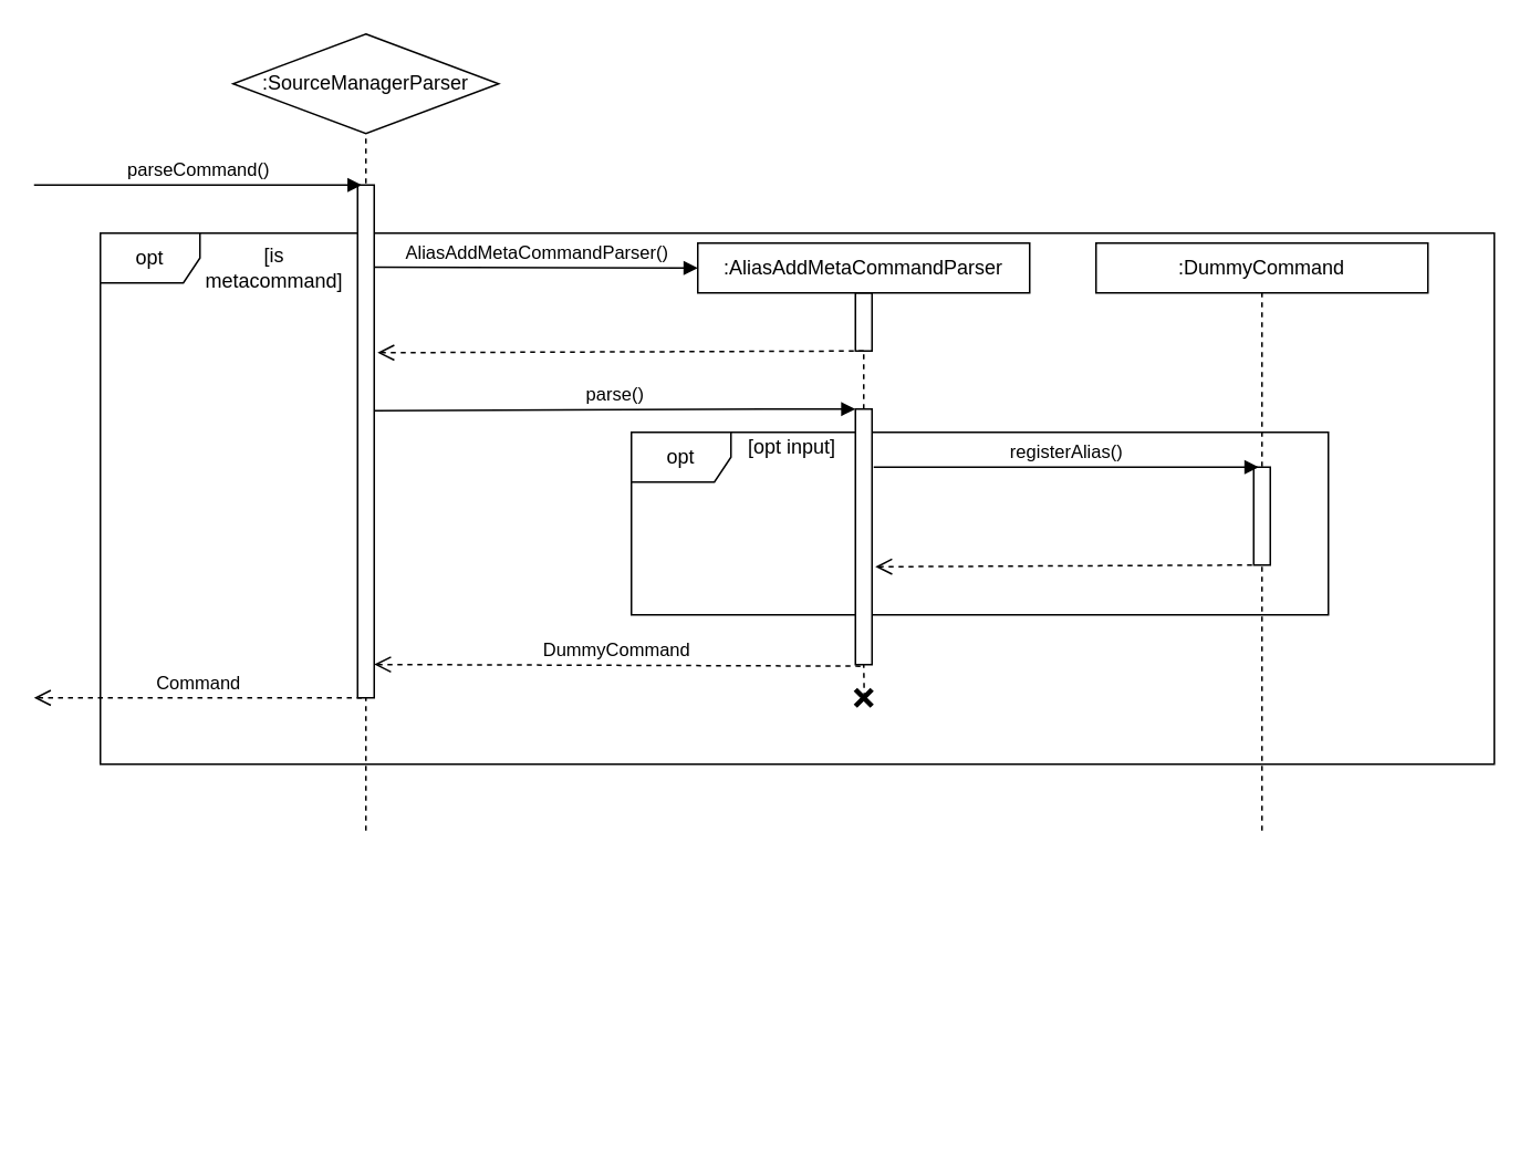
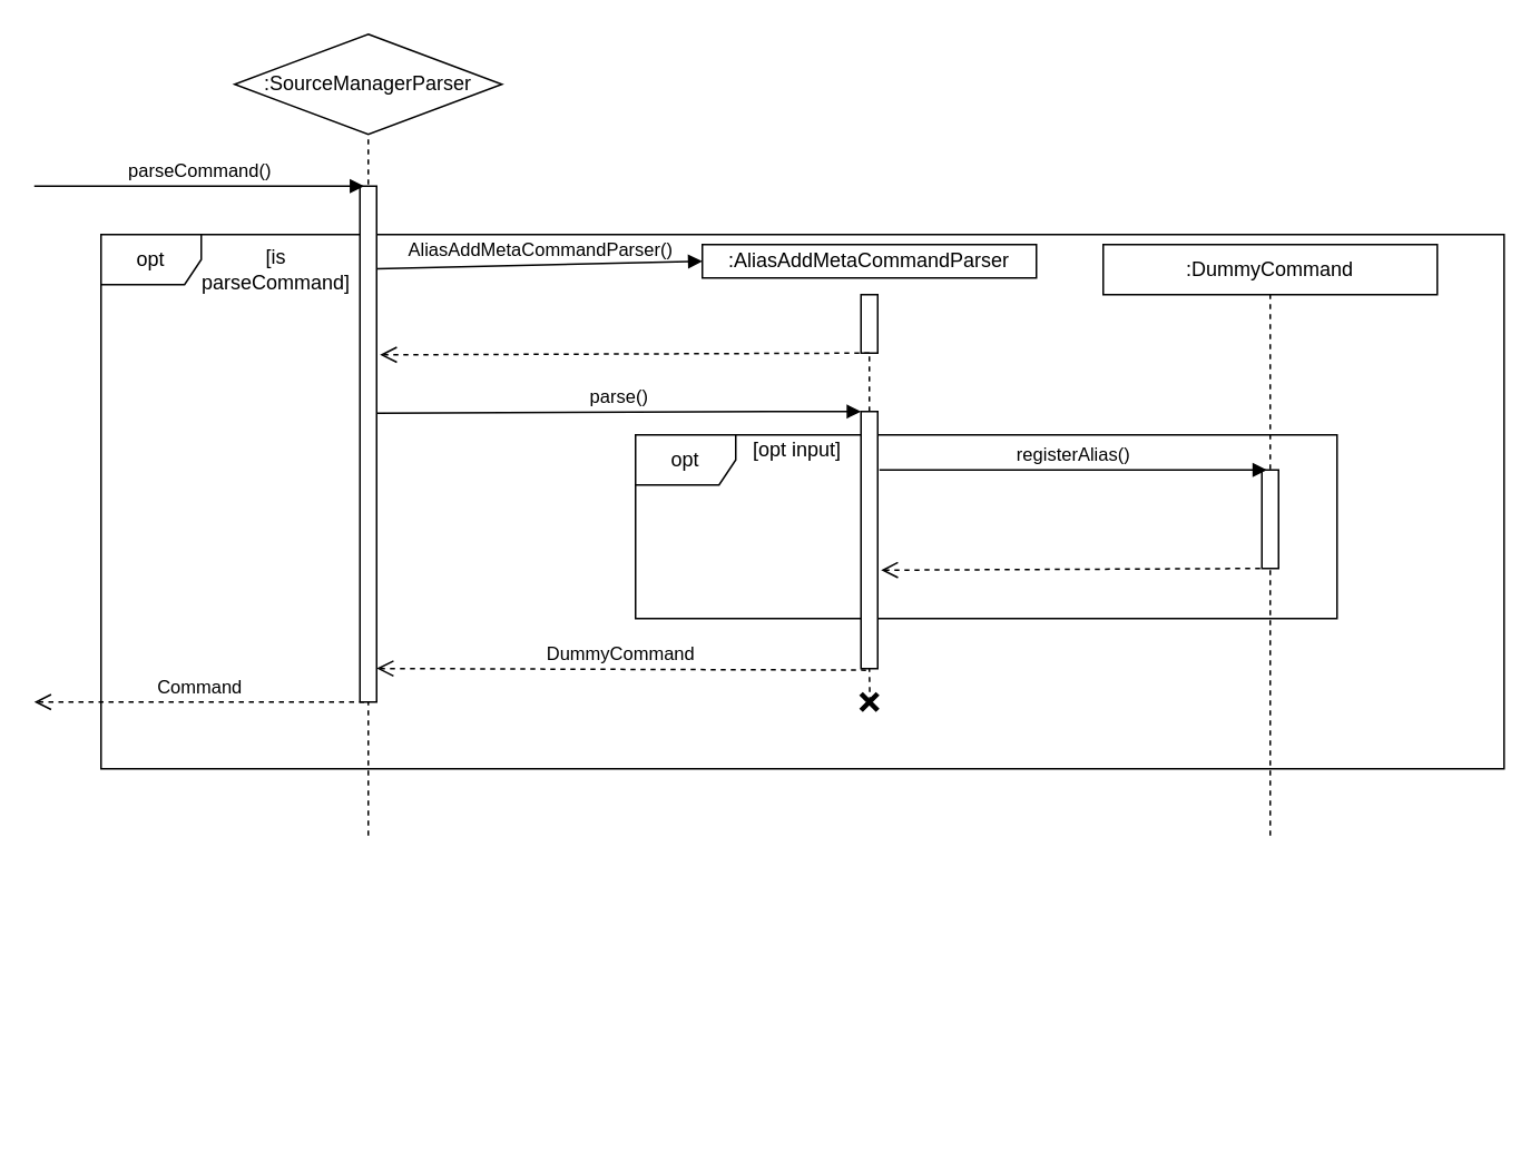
  <mxCell id="0" />
  <mxCell id="1" parent="0" />
  <mxCell id="2" value="opt" style="shape=umlFrame;whiteSpace=wrap;html=1;" vertex="1" parent="1"><mxGeometry x="60" y="140" width="840" height="320" as="geometry" /></mxCell>
  <mxCell id="3" value="" style="group;container=1;" vertex="1" connectable="0" parent="1"><mxGeometry x="140" y="20" width="760" height="660" as="geometry" /></mxCell>
  <mxCell id="4" value="" style="group" vertex="1" connectable="0" parent="3"><mxGeometry x="-80" y="120" width="840" height="540" as="geometry" /></mxCell>
  <mxCell id="5" value="" style="group" vertex="1" connectable="0" parent="4"><mxGeometry x="320" y="120" width="420" height="110" as="geometry" /></mxCell>
  <mxCell id="6" value="opt" style="shape=umlFrame;whiteSpace=wrap;html=1;" vertex="1" parent="5"><mxGeometry width="420.0" height="110" as="geometry" /></mxCell>
  <mxCell id="7" value="[opt input]" style="text;html=1;strokeColor=none;fillColor=none;align=center;verticalAlign=middle;whiteSpace=wrap;rounded=0;" vertex="1" parent="5"><mxGeometry x="62" y="0.786" width="70" height="17.286" as="geometry" /></mxCell>
- <mxCell id="8" value="[is metacommand]" style="text;html=1;strokeColor=none;fillColor=none;align=center;verticalAlign=middle;whiteSpace=wrap;rounded=0;" vertex="1" parent="4"><mxGeometry x="60" y="1" width="90" height="40" as="geometry" /></mxCell>
+ <mxCell id="8" value="[is parseCommand]" style="text;html=1;strokeColor=none;fillColor=none;align=center;verticalAlign=middle;whiteSpace=wrap;rounded=0;" vertex="1" parent="4"><mxGeometry x="60" y="1" width="90" height="40" as="geometry" /></mxCell>
  <mxCell id="9" value="" style="rounded=0;whiteSpace=wrap;html=1;" vertex="1" parent="4"><mxGeometry x="455" y="36" width="10" height="35" as="geometry" /></mxCell>
  <mxCell id="10" value="" style="html=1;points=[];perimeter=orthogonalPerimeter;" vertex="1" parent="4"><mxGeometry x="455" y="106" width="10" height="154" as="geometry" /></mxCell>
  <mxCell id="11" value="" style="endArrow=none;dashed=1;html=1;entryX=0.5;entryY=1;entryDx=0;entryDy=0;" edge="1" parent="4" source="10" target="9"><mxGeometry width="50" height="50" relative="1" as="geometry"><mxPoint x="399" y="351" as="sourcePoint" /><mxPoint x="399" y="71" as="targetPoint" /></mxGeometry></mxCell>
  <mxCell id="12" value="&lt;div&gt;:DummyCommand&lt;/div&gt;" style="rounded=0;whiteSpace=wrap;html=1;" vertex="1" parent="4"><mxGeometry x="600" y="6" width="200" height="30" as="geometry" /></mxCell>
  <mxCell id="13" value="" style="endArrow=none;dashed=1;html=1;entryX=0.5;entryY=1;entryDx=0;entryDy=0;exitX=0.5;exitY=-0.007;exitDx=0;exitDy=0;exitPerimeter=0;" edge="1" parent="4" source="14" target="12"><mxGeometry width="50" height="50" relative="1" as="geometry"><mxPoint x="700" y="90" as="sourcePoint" /><mxPoint x="660" y="380" as="targetPoint" /></mxGeometry></mxCell>
  <mxCell id="14" value="" style="html=1;points=[];perimeter=orthogonalPerimeter;" vertex="1" parent="4"><mxGeometry x="695" y="141" width="10" height="59" as="geometry" /></mxCell>
  <mxCell id="15" value="registerAlias()" style="html=1;verticalAlign=bottom;endArrow=block;entryX=0.3;entryY=0;entryDx=0;entryDy=0;entryPerimeter=0;" edge="1" parent="4" target="14"><mxGeometry width="80" relative="1" as="geometry"><mxPoint x="466" y="141" as="sourcePoint" /><mxPoint x="690" y="140" as="targetPoint" /></mxGeometry></mxCell>
  <mxCell id="16" value="" style="html=1;verticalAlign=bottom;endArrow=open;dashed=1;endSize=8;exitX=-0.1;exitY=1;exitDx=0;exitDy=0;entryX=1.2;entryY=0.617;entryDx=0;entryDy=0;entryPerimeter=0;exitPerimeter=0;" edge="1" parent="4" source="14" target="10"><mxGeometry relative="1" as="geometry"><mxPoint x="409" y="180.5" as="sourcePoint" /><mxPoint x="175" y="180.5" as="targetPoint" /></mxGeometry></mxCell>
  <mxCell id="17" value="" style="endArrow=none;dashed=1;html=1;entryX=0.5;entryY=1;entryDx=0;entryDy=0;entryPerimeter=0;" edge="1" parent="4" target="14"><mxGeometry width="50" height="50" relative="1" as="geometry"><mxPoint x="700" y="360" as="sourcePoint" /><mxPoint x="690" y="370" as="targetPoint" /></mxGeometry></mxCell>
  <mxCell id="18" value="" style="endArrow=none;dashed=1;html=1;entryX=0.5;entryY=1;entryDx=0;entryDy=0;" edge="1" parent="4" target="22"><mxGeometry width="50" height="50" relative="1" as="geometry"><mxPoint x="160" y="360" as="sourcePoint" /><mxPoint x="140" y="400" as="targetPoint" /></mxGeometry></mxCell>
  <mxCell id="19" value="" style="shape=umlDestroy;whiteSpace=wrap;html=1;strokeWidth=3;" vertex="1" parent="4"><mxGeometry x="455" y="275" width="10" height="10" as="geometry" /></mxCell>
  <mxCell id="20" value=":SourceManagerParser" style="rhombus;whiteSpace=wrap;html=1;" vertex="1" parent="3"><mxGeometry width="160" height="60" as="geometry" /></mxCell>
  <mxCell id="21" value="" style="endArrow=none;dashed=1;html=1;entryX=0.5;entryY=1;entryDx=0;entryDy=0;" edge="1" parent="3" target="20"><mxGeometry width="50" height="50" relative="1" as="geometry"><mxPoint x="80" y="90" as="sourcePoint" /><mxPoint x="50" y="80" as="targetPoint" /></mxGeometry></mxCell>
  <mxCell id="22" value="" style="rounded=0;whiteSpace=wrap;html=1;" vertex="1" parent="3"><mxGeometry x="75" y="91" width="10" height="309" as="geometry" /></mxCell>
  <mxCell id="23" value="" style="html=1;verticalAlign=bottom;endArrow=open;dashed=1;endSize=8;exitX=0.5;exitY=1;exitDx=0;exitDy=0;entryX=1.2;entryY=0.327;entryDx=0;entryDy=0;entryPerimeter=0;" edge="1" parent="3" source="9" target="22"><mxGeometry relative="1" as="geometry"><mxPoint x="320" y="231" as="sourcePoint" /><mxPoint x="240" y="50" as="targetPoint" /></mxGeometry></mxCell>
- <mxCell id="24" value=":AliasAddMetaCommandParser" style="rounded=0;whiteSpace=wrap;html=1;" vertex="1" parent="3"><mxGeometry x="280" y="126" width="200" height="30" as="geometry" /></mxCell>
+ <mxCell id="24" value=":AliasAddMetaCommandParser" style="rounded=0;whiteSpace=wrap;html=1;" vertex="1" parent="3"><mxGeometry x="280" y="126" width="200" height="20" as="geometry" /></mxCell>
  <mxCell id="25" value="AliasAddMetaCommandParser()" style="html=1;verticalAlign=bottom;endArrow=block;exitX=1.5;exitY=0.107;exitDx=0;exitDy=0;exitPerimeter=0;entryX=0;entryY=0.5;entryDx=0;entryDy=0;" edge="1" parent="3" target="24"><mxGeometry width="80" relative="1" as="geometry"><mxPoint x="85" y="140.5" as="sourcePoint" /><mxPoint x="240" y="140.5" as="targetPoint" /></mxGeometry></mxCell>
  <mxCell id="26" value="" style="group;container=1;" vertex="1" connectable="0" parent="3"><mxGeometry x="315" y="191" width="10" height="70" as="geometry" /></mxCell>
  <mxCell id="27" value="parse()" style="html=1;verticalAlign=bottom;endArrow=block;exitX=1;exitY=0.44;exitDx=0;exitDy=0;exitPerimeter=0;" edge="1" parent="3" source="22" target="10"><mxGeometry width="80" relative="1" as="geometry"><mxPoint x="50" y="420" as="sourcePoint" /><mxPoint x="320" y="220" as="targetPoint" /><Array as="points"><mxPoint x="330" y="226" /></Array></mxGeometry></mxCell>
  <mxCell id="28" value="DummyCommand" style="html=1;verticalAlign=bottom;endArrow=open;dashed=1;endSize=8;entryX=1;entryY=0.935;entryDx=0;entryDy=0;entryPerimeter=0;exitX=0.3;exitY=1.006;exitDx=0;exitDy=0;exitPerimeter=0;" edge="1" parent="3" source="10" target="22"><mxGeometry relative="1" as="geometry"><mxPoint x="370" y="380" as="sourcePoint" /><mxPoint x="290" y="380" as="targetPoint" /></mxGeometry></mxCell>
  <mxCell id="29" value="parseCommand()" style="html=1;verticalAlign=bottom;endArrow=block;entryX=0.25;entryY=0;entryDx=0;entryDy=0;" edge="1" parent="1" target="22"><mxGeometry width="80" relative="1" as="geometry"><mxPoint x="20" y="111" as="sourcePoint" /><mxPoint x="90" y="200" as="targetPoint" /></mxGeometry></mxCell>
  <mxCell id="30" value="Command" style="html=1;verticalAlign=bottom;endArrow=open;dashed=1;endSize=8;exitX=0.25;exitY=1;exitDx=0;exitDy=0;" edge="1" parent="1" source="22"><mxGeometry relative="1" as="geometry"><mxPoint x="210" y="380" as="sourcePoint" /><mxPoint x="20" y="420" as="targetPoint" /></mxGeometry></mxCell>
  <mxCell id="31" value="" style="endArrow=none;dashed=1;html=1;entryX=0.5;entryY=1;entryDx=0;entryDy=0;entryPerimeter=0;exitX=0.548;exitY=0.875;exitDx=0;exitDy=0;exitPerimeter=0;" edge="1" parent="1" source="2" target="10"><mxGeometry width="50" height="50" relative="1" as="geometry"><mxPoint x="10" y="750" as="sourcePoint" /><mxPoint x="530" y="580" as="targetPoint" /></mxGeometry></mxCell>
